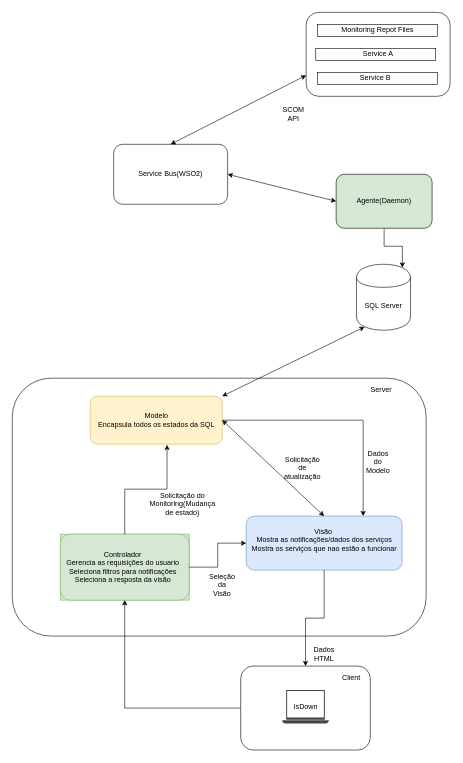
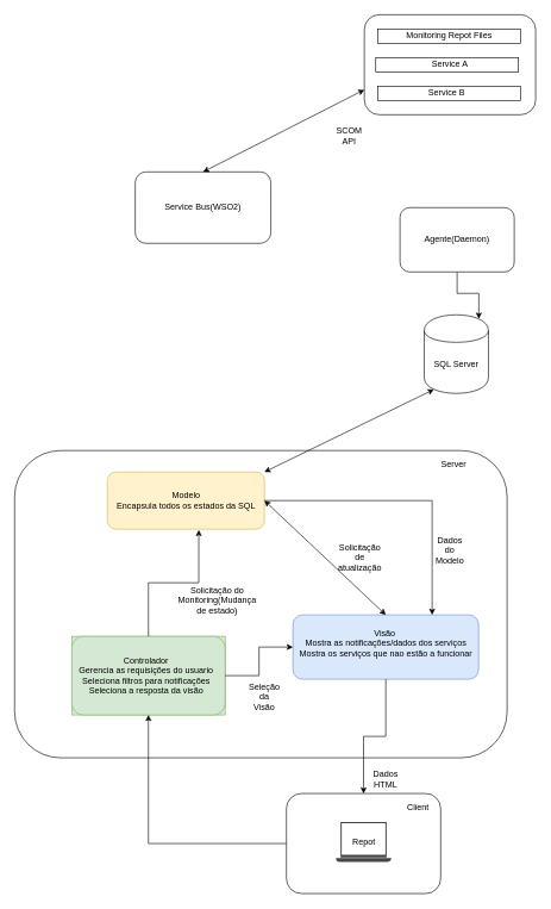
  <mxCell id="0" />
  <mxCell id="1" parent="0" />
  <mxCell id="2" value="" style="rounded=1;whiteSpace=wrap;html=1;" parent="1" vertex="1"><mxGeometry x="510" y="20" width="240" height="140" as="geometry" /></mxCell>
  <mxCell id="3" value="" style="rounded=1;whiteSpace=wrap;html=1;" parent="1" vertex="1"><mxGeometry x="20" y="630" width="690" height="430" as="geometry" /></mxCell>
  <mxCell id="4" value="Server" style="text;html=1;align=center;verticalAlign=middle;resizable=0;points=[];autosize=1;" parent="1" vertex="1"><mxGeometry x="610" y="640" width="50" height="20" as="geometry" /></mxCell>
  <mxCell id="5" value="" style="group" parent="1" vertex="1" connectable="0"><mxGeometry x="533.89" y="470" width="150" height="90" as="geometry" /></mxCell>
  <mxCell id="6" value="" style="shape=cylinder;whiteSpace=wrap;html=1;boundedLbl=1;backgroundOutline=1;" parent="5" vertex="1"><mxGeometry x="60" y="-30" width="90" height="110" as="geometry" /></mxCell>
  <mxCell id="7" value="SQL Server" style="text;html=1;strokeColor=none;fillColor=none;align=center;verticalAlign=middle;whiteSpace=wrap;rounded=0;" parent="5" vertex="1"><mxGeometry x="70" y="30" width="70" height="20" as="geometry" /></mxCell>
  <mxCell id="8" value="" style="group" parent="1" vertex="1" connectable="0"><mxGeometry x="410" y="860" width="260" height="90" as="geometry" /></mxCell>
  <mxCell id="9" value="" style="rounded=1;whiteSpace=wrap;html=1;fillColor=#dae8fc;strokeColor=#6c8ebf;" parent="8" vertex="1"><mxGeometry width="260" height="90" as="geometry" /></mxCell>
  <mxCell id="10" value="Visão&amp;nbsp;&lt;br&gt;Mostra as notificações/dados dos serviços&lt;br&gt;Mostra os serviços que nao estão a funcionar" style="text;html=1;align=center;verticalAlign=middle;resizable=0;points=[];autosize=1;" parent="8" vertex="1"><mxGeometry y="15" width="260" height="50" as="geometry" /></mxCell>
  <mxCell id="11" value="" style="group;fillColor=#d5e8d4;strokeColor=#82b366;" parent="1" vertex="1" connectable="0"><mxGeometry x="100" y="890" width="215" height="110" as="geometry" /></mxCell>
  <mxCell id="12" value="" style="rounded=1;whiteSpace=wrap;html=1;fillColor=#d5e8d4;strokeColor=#82b366;" parent="11" vertex="1"><mxGeometry width="215" height="110" as="geometry" /></mxCell>
  <mxCell id="13" value="Controlador&lt;br&gt;Gerencia as requisições do usuario&lt;br&gt;Seleciona filtros para notificações&lt;br&gt;Seleciona a resposta da visão" style="text;html=1;align=center;verticalAlign=middle;resizable=0;points=[];autosize=1;" parent="11" vertex="1"><mxGeometry x="4" y="25" width="200" height="60" as="geometry" /></mxCell>
  <mxCell id="14" value="" style="group" parent="1" vertex="1" connectable="0"><mxGeometry x="199" y="720" width="180" height="60" as="geometry" /></mxCell>
  <mxCell id="15" value="" style="group" parent="14" vertex="1" connectable="0"><mxGeometry x="-49" y="-60" width="220.002" height="80" as="geometry" /></mxCell>
  <mxCell id="16" value="" style="rounded=1;whiteSpace=wrap;html=1;fillColor=#fff2cc;strokeColor=#d6b656;" parent="15" vertex="1"><mxGeometry width="220" height="80" as="geometry" /></mxCell>
  <mxCell id="17" value="Modelo&lt;br&gt;Encapsula todos os estados da SQL" style="text;html=1;align=center;verticalAlign=middle;resizable=0;points=[];autosize=1;" parent="15" vertex="1"><mxGeometry x="0.002" y="25" width="220" height="30" as="geometry" /></mxCell>
  <mxCell id="18" style="edgeStyle=orthogonalEdgeStyle;rounded=0;orthogonalLoop=1;jettySize=auto;html=1;entryX=0.582;entryY=1.013;entryDx=0;entryDy=0;entryPerimeter=0;" parent="1" source="12" target="16" edge="1"><mxGeometry relative="1" as="geometry" /></mxCell>
  <mxCell id="19" value="Solicitação de atualização" style="text;html=1;strokeColor=none;fillColor=none;align=center;verticalAlign=middle;whiteSpace=wrap;rounded=0;" parent="1" vertex="1"><mxGeometry x="483.89" y="770" width="40" height="20" as="geometry" /></mxCell>
  <mxCell id="20" value="" style="endArrow=classic;startArrow=classic;html=1;entryX=1;entryY=0.5;entryDx=0;entryDy=0;exitX=0.5;exitY=0;exitDx=0;exitDy=0;" parent="1" source="9" target="16" edge="1"><mxGeometry width="50" height="50" relative="1" as="geometry"><mxPoint x="650" y="950" as="sourcePoint" /><mxPoint x="700" y="900" as="targetPoint" /></mxGeometry></mxCell>
  <mxCell id="21" value="Solicitação do Monitoring(Mudança de estado)" style="text;html=1;strokeColor=none;fillColor=none;align=center;verticalAlign=middle;whiteSpace=wrap;rounded=0;" parent="1" vertex="1"><mxGeometry x="283.89" y="830" width="40" height="20" as="geometry" /></mxCell>
  <mxCell id="22" style="edgeStyle=orthogonalEdgeStyle;rounded=0;orthogonalLoop=1;jettySize=auto;html=1;entryX=0.75;entryY=0;entryDx=0;entryDy=0;" parent="1" source="16" target="9" edge="1"><mxGeometry relative="1" as="geometry" /></mxCell>
  <mxCell id="23" value="Dados do Modelo" style="text;html=1;strokeColor=none;fillColor=none;align=center;verticalAlign=middle;whiteSpace=wrap;rounded=0;" parent="1" vertex="1"><mxGeometry x="610" y="760" width="40" height="20" as="geometry" /></mxCell>
  <mxCell id="24" style="edgeStyle=orthogonalEdgeStyle;rounded=0;orthogonalLoop=1;jettySize=auto;html=1;entryX=0;entryY=0.5;entryDx=0;entryDy=0;" parent="1" source="12" target="9" edge="1"><mxGeometry relative="1" as="geometry" /></mxCell>
  <mxCell id="25" value="Seleção da Visão" style="text;html=1;strokeColor=none;fillColor=none;align=center;verticalAlign=middle;whiteSpace=wrap;rounded=0;" parent="1" vertex="1"><mxGeometry x="350" y="965" width="40" height="20" as="geometry" /></mxCell>
  <mxCell id="26" value="Dados HTML" style="text;html=1;strokeColor=none;fillColor=none;align=center;verticalAlign=middle;whiteSpace=wrap;rounded=0;" parent="1" vertex="1"><mxGeometry x="520" y="1080" width="40" height="20" as="geometry" /></mxCell>
  <mxCell id="27" style="edgeStyle=orthogonalEdgeStyle;rounded=0;orthogonalLoop=1;jettySize=auto;html=1;entryX=0.5;entryY=1;entryDx=0;entryDy=0;" parent="1" source="28" target="12" edge="1"><mxGeometry relative="1" as="geometry" /></mxCell>
  <mxCell id="28" value="" style="rounded=1;whiteSpace=wrap;html=1;" parent="1" vertex="1"><mxGeometry x="400.84" y="1110" width="216.11" height="140" as="geometry" /></mxCell>
  <mxCell id="29" value="" style="pointerEvents=1;shadow=0;dashed=0;html=1;strokeColor=none;fillColor=#434445;aspect=fixed;labelPosition=center;verticalLabelPosition=bottom;verticalAlign=top;align=center;outlineConnect=0;shape=mxgraph.vvd.laptop;" parent="1" vertex="1"><mxGeometry x="470" y="1150" width="77.78" height="56" as="geometry" /></mxCell>
- <mxCell id="30" value="IsDown" style="text;html=1;align=center;verticalAlign=middle;resizable=0;points=[];autosize=1;" parent="1" vertex="1"><mxGeometry x="483.89" y="1168" width="50" height="20" as="geometry" /></mxCell>
+ <mxCell id="30" value="Repot" style="text;html=1;align=center;verticalAlign=middle;resizable=0;points=[];autosize=1;" parent="1" vertex="1"><mxGeometry x="483.89" y="1168" width="50" height="20" as="geometry" /></mxCell>
  <mxCell id="31" style="edgeStyle=orthogonalEdgeStyle;rounded=0;orthogonalLoop=1;jettySize=auto;html=1;entryX=0.5;entryY=0;entryDx=0;entryDy=0;" parent="1" source="9" target="28" edge="1"><mxGeometry relative="1" as="geometry" /></mxCell>
  <mxCell id="32" value="Client" style="text;html=1;align=center;verticalAlign=middle;resizable=0;points=[];autosize=1;" parent="1" vertex="1"><mxGeometry x="560" y="1120" width="50" height="20" as="geometry" /></mxCell>
  <mxCell id="33" value="" style="group" parent="1" vertex="1" connectable="0"><mxGeometry x="526" y="80" width="224" height="80" as="geometry" /></mxCell>
  <mxCell id="34" value="" style="rounded=0;whiteSpace=wrap;html=1;" parent="33" vertex="1"><mxGeometry width="200" height="20" as="geometry" /></mxCell>
  <mxCell id="35" value="Service A" style="text;html=1;strokeColor=none;fillColor=none;align=center;verticalAlign=middle;whiteSpace=wrap;rounded=0;" parent="33" vertex="1"><mxGeometry x="74" width="60" height="20" as="geometry" /></mxCell>
  <mxCell id="36" value="" style="group" parent="1" vertex="1" connectable="0"><mxGeometry x="468.89" y="20" width="280" height="180" as="geometry" /></mxCell>
  <mxCell id="37" value="SCOM API&lt;br&gt;" style="text;html=1;strokeColor=none;fillColor=none;align=center;verticalAlign=middle;whiteSpace=wrap;rounded=0;" parent="36" vertex="1"><mxGeometry y="160" width="40" height="20" as="geometry" /></mxCell>
  <mxCell id="38" value="" style="group" parent="36" vertex="1" connectable="0"><mxGeometry x="60" y="100" width="200" height="20" as="geometry" /></mxCell>
  <mxCell id="39" value="" style="rounded=0;whiteSpace=wrap;html=1;labelBackgroundColor=none;" parent="38" vertex="1"><mxGeometry width="200" height="20" as="geometry" /></mxCell>
  <mxCell id="40" value="Service B" style="text;html=1;strokeColor=none;fillColor=none;align=center;verticalAlign=middle;whiteSpace=wrap;rounded=0;" parent="38" vertex="1"><mxGeometry x="50" width="93.05" height="20" as="geometry" /></mxCell>
  <mxCell id="41" value="" style="group" parent="36" vertex="1" connectable="0"><mxGeometry x="60" y="20" width="200" height="20" as="geometry" /></mxCell>
  <mxCell id="42" value="" style="rounded=0;whiteSpace=wrap;html=1;" parent="41" vertex="1"><mxGeometry width="200" height="20" as="geometry" /></mxCell>
  <mxCell id="43" value="Monitoring Repot Files" style="text;html=1;strokeColor=none;fillColor=none;align=center;verticalAlign=middle;whiteSpace=wrap;rounded=0;" parent="41" vertex="1"><mxGeometry x="36.94" width="126.11" height="20" as="geometry" /></mxCell>
  <mxCell id="44" value="Service Bus(WSO2)" style="rounded=1;whiteSpace=wrap;html=1;" parent="1" vertex="1"><mxGeometry x="189" y="240" width="190" height="100" as="geometry" /></mxCell>
  <mxCell id="45" style="edgeStyle=orthogonalEdgeStyle;rounded=0;orthogonalLoop=1;jettySize=auto;html=1;entryX=0.85;entryY=0.05;entryDx=0;entryDy=0;entryPerimeter=0;" edge="1" parent="1" source="46" target="6"><mxGeometry relative="1" as="geometry" /></mxCell>
- <mxCell id="46" value="Agente(Daemon)" style="rounded=1;whiteSpace=wrap;html=1;fillColor=#d5e8d4;" vertex="1" parent="1"><mxGeometry x="560" y="290" width="160" height="90" as="geometry" /></mxCell>
+ <mxCell id="46" value="Agente(Daemon)" style="rounded=1;whiteSpace=wrap;html=1;" vertex="1" parent="1"><mxGeometry x="560" y="290" width="160" height="90" as="geometry" /></mxCell>
  <mxCell id="47" value="" style="endArrow=classic;startArrow=classic;html=1;entryX=0.15;entryY=0.95;entryDx=0;entryDy=0;entryPerimeter=0;exitX=1;exitY=0;exitDx=0;exitDy=0;" edge="1" parent="1" source="16" target="6"><mxGeometry width="50" height="50" relative="1" as="geometry"><mxPoint x="380" y="490" as="sourcePoint" /><mxPoint x="430" y="440" as="targetPoint" /></mxGeometry></mxCell>
  <mxCell id="48" value="" style="endArrow=classic;startArrow=classic;html=1;entryX=0;entryY=0.75;entryDx=0;entryDy=0;exitX=0.5;exitY=0;exitDx=0;exitDy=0;" edge="1" parent="1" source="44" target="2"><mxGeometry width="50" height="50" relative="1" as="geometry"><mxPoint x="380" as="sourcePoint" y="390" /><mxPoint x="430" y="340" as="targetPoint" /></mxGeometry></mxCell>
- <mxCell id="49" value="" style="endArrow=classic;startArrow=classic;html=1;entryX=0;entryY=0.5;entryDx=0;entryDy=0;exitX=1;exitY=0.5;exitDx=0;exitDy=0;" edge="1" parent="1" source="44" target="46"><mxGeometry width="50" height="50" relative="1" as="geometry"><mxPoint x="380" as="sourcePoint" y="390" /><mxPoint x="430" y="340" as="targetPoint" /></mxGeometry></mxCell>
